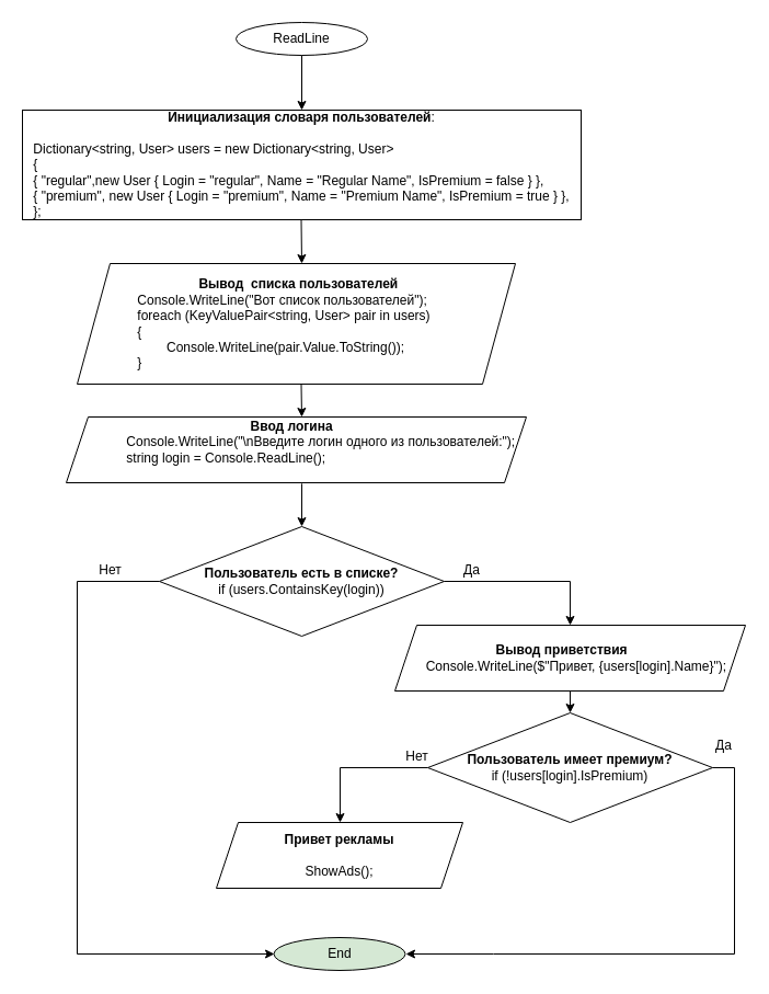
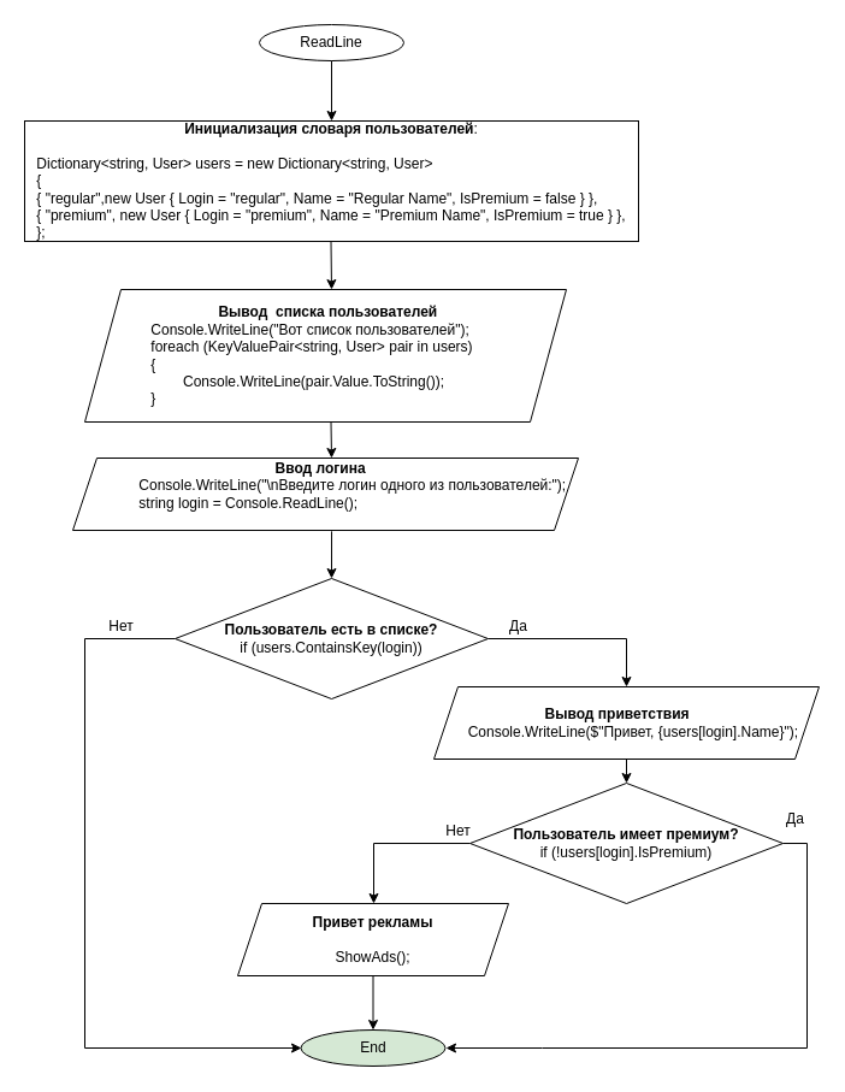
  <mxCell id="0" />
  <mxCell id="1" parent="0" />
  <mxCell id="2" value="ReadLine" style="ellipse;whiteSpace=wrap;html=1;" vertex="1" parent="1"><mxGeometry x="215" y="20" width="120" height="30" as="geometry" /></mxCell>
  <mxCell id="3" value="End" style="ellipse;whiteSpace=wrap;html=1;fillColor=#d5e8d4;" vertex="1" parent="1"><mxGeometry x="249.5" y="855" width="120" height="30" as="geometry" /></mxCell>
  <mxCell id="4" value="&lt;b&gt;Инициализация словаря пользователей&lt;/b&gt;:&lt;br&gt;&lt;div&gt;&lt;span&gt;&lt;br&gt;&lt;/span&gt;&lt;/div&gt;&lt;div style=&quot;text-align: left&quot;&gt;&lt;span&gt;Dictionary&amp;lt;string, User&amp;gt; users = new Dictionary&amp;lt;string, User&amp;gt;&lt;/span&gt;&lt;br&gt;&lt;/div&gt;&lt;div style=&quot;text-align: left&quot;&gt;&lt;span&gt;&#09;&#09;&#09;&lt;/span&gt;{&lt;/div&gt;&lt;div style=&quot;text-align: left&quot;&gt;&lt;span&gt;&#09;&#09;&#09;&#09;&lt;/span&gt;{ &quot;regular&quot;,new User { Login = &quot;regular&quot;, Name = &quot;Regular Name&quot;, IsPremium = false } },&lt;/div&gt;&lt;div style=&quot;text-align: left&quot;&gt;&lt;span&gt;&#09;&#09;&#09;&#09;&lt;/span&gt;{ &quot;premium&quot;, new User { Login = &quot;premium&quot;, Name = &quot;Premium Name&quot;, IsPremium = true } },&lt;/div&gt;&lt;div style=&quot;text-align: left&quot;&gt;&lt;span&gt;&#09;&#09;&#09;&lt;/span&gt;};&lt;/div&gt;" style="rounded=0;whiteSpace=wrap;html=1;" vertex="1" parent="1"><mxGeometry x="20" y="100" width="510" height="100" as="geometry" /></mxCell>
  <mxCell id="5" value="&lt;div style=&quot;text-align: center&quot;&gt;&lt;span style=&quot;white-space: pre&quot;&gt;&#09;&lt;span style=&quot;white-space: pre&quot;&gt;&#09;&lt;/span&gt;&lt;span style=&quot;white-space: pre&quot;&gt;&#09;&lt;/span&gt;&lt;/span&gt;&lt;span&gt;&lt;b&gt;Вывод&amp;nbsp; списка пользователей&lt;/b&gt;&lt;/span&gt;&lt;/div&gt;&lt;div&gt;&lt;span style=&quot;white-space: pre&quot;&gt;&#09;&lt;/span&gt;&lt;span style=&quot;white-space: pre&quot;&gt;&#09;&lt;/span&gt;Console.WriteLine(&quot;Вот список пользователей&quot;);&lt;/div&gt;&lt;div&gt;&lt;span&gt;&#09;&#09;&#09;&lt;/span&gt;&lt;span style=&quot;white-space: pre&quot;&gt;&#09;&lt;/span&gt;&lt;span style=&quot;white-space: pre&quot;&gt;&#09;&lt;/span&gt;foreach (KeyValuePair&amp;lt;string, User&amp;gt; pair in users)&lt;/div&gt;&lt;div&gt;&amp;nbsp; &amp;nbsp; &amp;nbsp; &amp;nbsp; &amp;nbsp; &amp;nbsp; &lt;span style=&quot;white-space: pre&quot;&gt;&#09;&lt;/span&gt;{&lt;/div&gt;&lt;div&gt;&amp;nbsp; &amp;nbsp; &amp;nbsp; &amp;nbsp; &amp;nbsp; &amp;nbsp; &amp;nbsp; &amp;nbsp; &lt;span style=&quot;white-space: pre&quot;&gt;&#09;&lt;/span&gt;Console.WriteLine(pair.Value.ToString());&lt;/div&gt;&lt;div&gt;&amp;nbsp; &amp;nbsp; &amp;nbsp; &amp;nbsp; &amp;nbsp; &amp;nbsp; &lt;span style=&quot;white-space: pre&quot;&gt;&#09;&lt;/span&gt;}&lt;/div&gt;" style="shape=parallelogram;perimeter=parallelogramPerimeter;whiteSpace=wrap;html=1;fixedSize=1;align=left;size=30;" vertex="1" parent="1"><mxGeometry x="70" y="240" width="400" height="110" as="geometry" /></mxCell>
  <mxCell id="6" value="&lt;div style=&quot;text-align: center&quot;&gt;&lt;b&gt;Ввод логина&lt;/b&gt;&lt;/div&gt;&lt;div&gt;&lt;span style=&quot;white-space: pre&quot;&gt;&#09;&lt;/span&gt;&lt;span style=&quot;white-space: pre&quot;&gt;&#09;&lt;/span&gt;Console.WriteLine(&quot;\nВведите логин одного из пользователей:&quot;);&lt;/div&gt;&lt;div&gt;&lt;span&gt;&#09;&#09;&#09;&lt;/span&gt;&lt;span style=&quot;white-space: pre&quot;&gt;&#09;&lt;/span&gt;&lt;span style=&quot;white-space: pre&quot;&gt;&#09;&lt;/span&gt;string login = Console.ReadLine();&lt;/div&gt;&lt;div&gt;&lt;br&gt;&lt;/div&gt;" style="shape=parallelogram;perimeter=parallelogramPerimeter;whiteSpace=wrap;html=1;fixedSize=1;align=left;" vertex="1" parent="1"><mxGeometry x="60" y="380" width="420" height="60" as="geometry" /></mxCell>
  <mxCell id="7" value="" style="endArrow=classic;html=1;rounded=0;exitX=0.5;exitY=1;exitDx=0;exitDy=0;entryX=0.5;entryY=0;entryDx=0;entryDy=0;" edge="1" parent="1" source="2" target="4"><mxGeometry width="50" height="50" relative="1" as="geometry"><mxPoint x="260" y="250" as="sourcePoint" /><mxPoint x="310" y="200" as="targetPoint" /></mxGeometry></mxCell>
  <mxCell id="8" value="" style="endArrow=classic;html=1;rounded=0;exitX=0.5;exitY=1;exitDx=0;exitDy=0;" edge="1" parent="1"><mxGeometry width="50" height="50" relative="1" as="geometry"><mxPoint x="274.5" y="200" as="sourcePoint" /><mxPoint x="275" y="240" as="targetPoint" /></mxGeometry></mxCell>
  <mxCell id="9" value="" style="endArrow=classic;html=1;rounded=0;exitX=0.5;exitY=1;exitDx=0;exitDy=0;" edge="1" parent="1"><mxGeometry width="50" height="50" relative="1" as="geometry"><mxPoint x="274.5" y="350" as="sourcePoint" /><mxPoint x="275" y="380" as="targetPoint" /></mxGeometry></mxCell>
  <mxCell id="10" value="&lt;b&gt;&lt;br&gt;Пользователь есть в списке?&lt;/b&gt;&lt;br&gt;&lt;div&gt;&lt;span&gt;&#09;&#09;&#09;&lt;/span&gt;if (users.ContainsKey(login))&lt;/div&gt;&lt;div&gt;&lt;br&gt;&lt;/div&gt;" style="rhombus;whiteSpace=wrap;html=1;align=center;" vertex="1" parent="1"><mxGeometry x="145" y="480" width="260" height="100" as="geometry" /></mxCell>
  <mxCell id="11" value="" style="endArrow=classic;html=1;rounded=0;exitX=0.512;exitY=1.014;exitDx=0;exitDy=0;entryX=0.5;entryY=0;entryDx=0;entryDy=0;exitPerimeter=0;" edge="1" parent="1" source="6" target="10"><mxGeometry width="50" height="50" relative="1" as="geometry"><mxPoint x="284.5" y="360" as="sourcePoint" /><mxPoint x="285" y="390" as="targetPoint" /></mxGeometry></mxCell>
  <mxCell id="12" value="" style="endArrow=classic;html=1;rounded=0;exitX=0;exitY=0.5;exitDx=0;exitDy=0;" edge="1" parent="1" source="10"><mxGeometry width="50" height="50" relative="1" as="geometry"><mxPoint x="460" y="700" as="sourcePoint" /><mxPoint x="250" y="870" as="targetPoint" /><Array as="points"><mxPoint x="70" y="530" /><mxPoint x="70" y="870" /></Array></mxGeometry></mxCell>
  <mxCell id="13" value="Нет" style="text;html=1;align=center;verticalAlign=middle;resizable=0;points=[];autosize=1;strokeColor=none;fillColor=none;" vertex="1" parent="1"><mxGeometry x="80" y="510" width="40" height="20" as="geometry" /></mxCell>
  <mxCell id="14" value="" style="endArrow=classic;html=1;rounded=0;entryX=0.5;entryY=0;entryDx=0;entryDy=0;" edge="1" parent="1" target="16"><mxGeometry width="50" height="50" relative="1" as="geometry"><mxPoint x="405" y="530" as="sourcePoint" /><mxPoint x="480" y="570" as="targetPoint" /><Array as="points"><mxPoint x="520" y="530" /></Array></mxGeometry></mxCell>
  <mxCell id="15" value="Да" style="text;html=1;align=center;verticalAlign=middle;resizable=0;points=[];autosize=1;strokeColor=none;fillColor=none;" vertex="1" parent="1"><mxGeometry x="415" y="510" width="30" height="20" as="geometry" /></mxCell>
  <mxCell id="16" value="&lt;div style=&quot;text-align: center&quot;&gt;&lt;b&gt;Вывод приветствия&lt;/b&gt;&lt;br&gt;&lt;/div&gt;&lt;div&gt;&lt;span&gt;&lt;span style=&quot;white-space: pre&quot;&gt;&#09;&lt;/span&gt;Console.WriteLine($&quot;Привет, {users[login].Name}&quot;);&lt;/span&gt;&lt;br&gt;&lt;/div&gt;" style="shape=parallelogram;perimeter=parallelogramPerimeter;whiteSpace=wrap;html=1;fixedSize=1;align=left;" vertex="1" parent="1"><mxGeometry x="360" y="570" width="320" height="60" as="geometry" /></mxCell>
  <mxCell id="17" style="edgeStyle=orthogonalEdgeStyle;rounded=0;orthogonalLoop=1;jettySize=auto;html=1;exitX=0;exitY=0.5;exitDx=0;exitDy=0;" edge="1" parent="1" source="18" target="20"><mxGeometry relative="1" as="geometry"><mxPoint x="270" y="750" as="targetPoint" /><Array as="points"><mxPoint x="310" y="700" /></Array></mxGeometry></mxCell>
  <mxCell id="18" value="&lt;b&gt;&lt;br&gt;Пользователь имеет премиум?&lt;/b&gt;&lt;br&gt;&lt;div&gt;&lt;span&gt;&#09;&#09;&#09;&lt;/span&gt;if (!users[login].IsPremium)&lt;/div&gt;&lt;div&gt;&lt;br&gt;&lt;/div&gt;" style="rhombus;whiteSpace=wrap;html=1;align=center;" vertex="1" parent="1"><mxGeometry x="390" y="650" width="260" height="100" as="geometry" /></mxCell>
  <mxCell id="19" value="" style="endArrow=classic;html=1;rounded=0;exitX=0.5;exitY=1;exitDx=0;exitDy=0;entryX=0.5;entryY=0;entryDx=0;entryDy=0;" edge="1" parent="1" source="16" target="18"><mxGeometry width="50" height="50" relative="1" as="geometry"><mxPoint x="460" y="570" as="sourcePoint" /><mxPoint x="510" y="520" as="targetPoint" /></mxGeometry></mxCell>
  <mxCell id="20" value="&lt;div&gt;&lt;b&gt;Привет рекламы&lt;/b&gt;&lt;br&gt;&lt;/div&gt;&lt;div&gt;&lt;span&gt;&lt;span&gt;&#09;&lt;/span&gt;&lt;/span&gt;&lt;br&gt;&lt;/div&gt;ShowAds();" style="shape=parallelogram;perimeter=parallelogramPerimeter;whiteSpace=wrap;html=1;fixedSize=1;align=center;" vertex="1" parent="1"><mxGeometry x="197" y="750" width="225" height="60" as="geometry" /></mxCell>
  <mxCell id="21" value="Нет" style="text;html=1;align=center;verticalAlign=middle;resizable=0;points=[];autosize=1;strokeColor=none;fillColor=none;" vertex="1" parent="1"><mxGeometry x="360" y="680" width="40" height="20" as="geometry" /></mxCell>
  <mxCell id="22" value="Да" style="text;html=1;align=center;verticalAlign=middle;resizable=0;points=[];autosize=1;strokeColor=none;fillColor=none;" vertex="1" parent="1"><mxGeometry x="645" y="670" width="30" height="20" as="geometry" /></mxCell>
  <mxCell id="23" value="" style="endArrow=classic;html=1;rounded=0;exitX=1;exitY=0.5;exitDx=0;exitDy=0;" edge="1" parent="1" source="18"><mxGeometry width="50" height="50" relative="1" as="geometry"><mxPoint x="610" y="810" as="sourcePoint" /><mxPoint x="370" y="870" as="targetPoint" /><Array as="points"><mxPoint x="670" y="700" /><mxPoint x="670" y="870" /><mxPoint x="450" y="870" /></Array></mxGeometry></mxCell>
+ <mxCell id="24" value="" style="endArrow=classic;html=1;rounded=0;exitX=0.5;exitY=1;exitDx=0;exitDy=0;entryX=0.5;entryY=0;entryDx=0;entryDy=0;" edge="1" parent="1" source="20" target="3"><mxGeometry width="50" height="50" relative="1" as="geometry"><mxPoint x="319.5" y="830" as="sourcePoint" /><mxPoint x="369.5" y="780" as="targetPoint" /></mxGeometry></mxCell>
